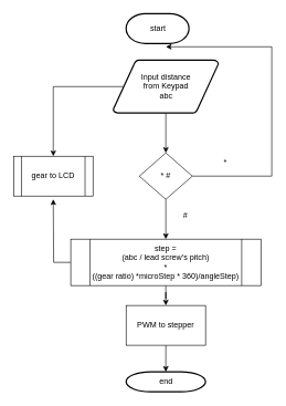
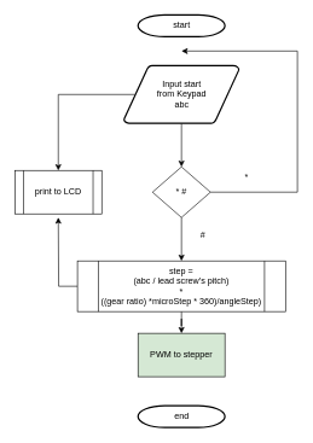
  <mxCell id="0" />
  <mxCell id="1" parent="0" />
- <mxCell id="2" value="start" style="shape=mxgraph.flowchart.terminator;strokeWidth=2;gradientColor=none;gradientDirection=north;fontStyle=0;html=1;" parent="1" vertex="1"><mxGeometry x="190" y="20" width="95" height="45" as="geometry" /></mxCell>
+ <mxCell id="2" value="start" style="shape=mxgraph.flowchart.terminator;strokeWidth=2;gradientColor=none;gradientDirection=north;fontStyle=0;html=1;" parent="1" vertex="1"><mxGeometry x="190" y="20" width="120" height="30" as="geometry" /></mxCell>
  <mxCell id="3" style="edgeStyle=orthogonalEdgeStyle;rounded=0;orthogonalLoop=1;jettySize=auto;html=1;exitX=0.5;exitY=1;exitDx=0;exitDy=0;exitPerimeter=0;" edge="1" parent="1" source="5" target="8"><mxGeometry relative="1" as="geometry" /></mxCell>
  <mxCell id="4" style="edgeStyle=orthogonalEdgeStyle;rounded=0;orthogonalLoop=1;jettySize=auto;html=1;exitX=0.095;exitY=0.5;exitDx=0;exitDy=0;exitPerimeter=0;entryX=0.5;entryY=0;entryDx=0;entryDy=0;" edge="1" parent="1" source="5" target="10"><mxGeometry relative="1" as="geometry" /></mxCell>
- <mxCell id="5" value="Input distance&lt;br&gt;from Keypad&lt;br&gt;abc" style="shape=mxgraph.flowchart.data;strokeWidth=2;gradientColor=none;gradientDirection=north;fontStyle=0;html=1;" parent="1" vertex="1"><mxGeometry x="170.5" y="90" width="159" height="80" as="geometry" /></mxCell>
+ <mxCell id="5" value="Input start&lt;br&gt;from Keypad&lt;br&gt;abc" style="shape=mxgraph.flowchart.data;strokeWidth=2;gradientColor=none;gradientDirection=north;fontStyle=0;html=1;" parent="1" vertex="1"><mxGeometry x="170.5" y="90" width="159" height="80" as="geometry" /></mxCell>
  <mxCell id="6" style="edgeStyle=orthogonalEdgeStyle;rounded=0;orthogonalLoop=1;jettySize=auto;html=1;exitX=1;exitY=0.5;exitDx=0;exitDy=0;" edge="1" parent="1" source="8"><mxGeometry relative="1" as="geometry"><mxPoint x="250" y="70" as="targetPoint" /><Array as="points"><mxPoint x="410" y="265" /><mxPoint x="410" y="70" /></Array></mxGeometry></mxCell>
  <mxCell id="7" style="edgeStyle=orthogonalEdgeStyle;rounded=0;orthogonalLoop=1;jettySize=auto;html=1;exitX=0.5;exitY=1;exitDx=0;exitDy=0;entryX=0.5;entryY=0;entryDx=0;entryDy=0;" edge="1" parent="1" source="8" target="13"><mxGeometry relative="1" as="geometry" /></mxCell>
  <mxCell id="8" value="* #" style="rhombus;whiteSpace=wrap;html=1;" vertex="1" parent="1"><mxGeometry x="210" y="230" width="80" height="70" as="geometry" /></mxCell>
  <mxCell id="9" value="*" style="text;html=1;strokeColor=none;fillColor=none;align=center;verticalAlign=middle;whiteSpace=wrap;rounded=0;" vertex="1" parent="1"><mxGeometry x="310" y="230" width="60" height="30" as="geometry" /></mxCell>
- <mxCell id="10" value="gear to LCD" style="shape=process;whiteSpace=wrap;html=1;backgroundOutline=1;" vertex="1" parent="1"><mxGeometry x="20" y="235" width="120" height="60" as="geometry" /></mxCell>
+ <mxCell id="10" value="print to LCD" style="shape=process;whiteSpace=wrap;html=1;backgroundOutline=1;" vertex="1" parent="1"><mxGeometry x="20" y="235" width="120" height="60" as="geometry" /></mxCell>
  <mxCell id="11" style="edgeStyle=orthogonalEdgeStyle;rounded=0;orthogonalLoop=1;jettySize=auto;html=1;" edge="1" parent="1" source="13"><mxGeometry relative="1" as="geometry"><mxPoint x="80" y="300" as="targetPoint" /></mxGeometry></mxCell>
  <mxCell id="12" value="" style="edgeStyle=orthogonalEdgeStyle;rounded=0;orthogonalLoop=1;jettySize=auto;html=1;" edge="1" parent="1" source="13" target="17"><mxGeometry relative="1" as="geometry" /></mxCell>
  <mxCell id="13" value="step =&lt;br&gt;(abc / lead screw's pitch)&lt;br&gt;*&lt;br&gt;((gear ratio) *microStep * 360)/angleStep)" style="shape=process;whiteSpace=wrap;html=1;backgroundOutline=1;" vertex="1" parent="1"><mxGeometry x="106.4" y="360" width="287.19" height="70" as="geometry" /></mxCell>
  <mxCell id="14" value="#" style="text;html=1;strokeColor=none;fillColor=none;align=center;verticalAlign=middle;whiteSpace=wrap;rounded=0;" vertex="1" parent="1"><mxGeometry x="250" y="310" width="60" height="30" as="geometry" /></mxCell>
  <mxCell id="15" value="end" style="shape=mxgraph.flowchart.terminator;strokeWidth=2;gradientColor=none;gradientDirection=north;fontStyle=0;html=1;" vertex="1" parent="1"><mxGeometry x="189.99" y="560" width="120" height="30" as="geometry" /></mxCell>
- <mxCell id="16" style="edgeStyle=orthogonalEdgeStyle;rounded=0;orthogonalLoop=1;jettySize=auto;html=1;entryX=0.5;entryY=0;entryDx=0;entryDy=0;entryPerimeter=0;" edge="1" parent="1" source="17" target="15"><mxGeometry relative="1" as="geometry" /></mxCell>
- <mxCell id="17" value="PWM to stepper" style="whiteSpace=wrap;html=1;" vertex="1" parent="1"><mxGeometry x="189.995" y="460" width="120" height="60" as="geometry" /></mxCell>
+ <mxCell id="17" value="PWM to stepper" style="whiteSpace=wrap;html=1;fillColor=#d5e8d4;" vertex="1" parent="1"><mxGeometry x="189.995" y="460" width="120" height="60" as="geometry" /></mxCell>
